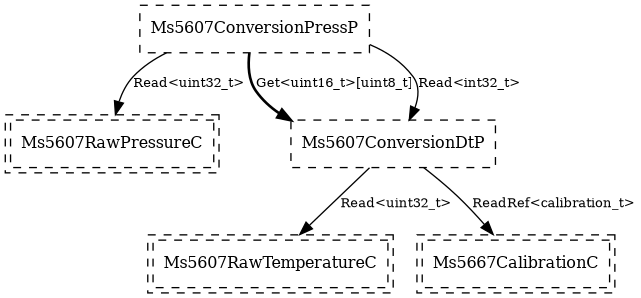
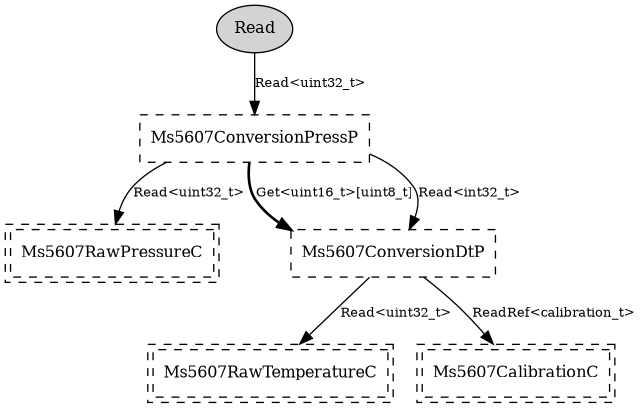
  digraph {
    node [fontsize=12 shape=box style=dashed]
    edge [fontsize=10]
+   n1 [label=Read shape=ellipse style=filled]
    n2 [label=Ms5607ConversionPressP]
    n3 [label=Ms5607RawPressureC peripheries=2]
    n4 [label=Ms5607ConversionDtP]
    n5 [label=Ms5607RawTemperatureC peripheries=2]
-   n6 [label=Ms5667CalibrationC peripheries=2]
+   n6 [label=Ms5607CalibrationC peripheries=2]
+   n1 -> n2 [label="Read<uint32_t>"]
    n2 -> n3 [label="Read<uint32_t>"]
    n2 -> n4 [label="Get<uint16_t>[uint8_t]" style=bold]
    n2 -> n4 [label="Read<int32_t>"]
    n4 -> n5 [label="Read<uint32_t>"]
    n4 -> n6 [label="ReadRef<calibration_t>"]
  }
